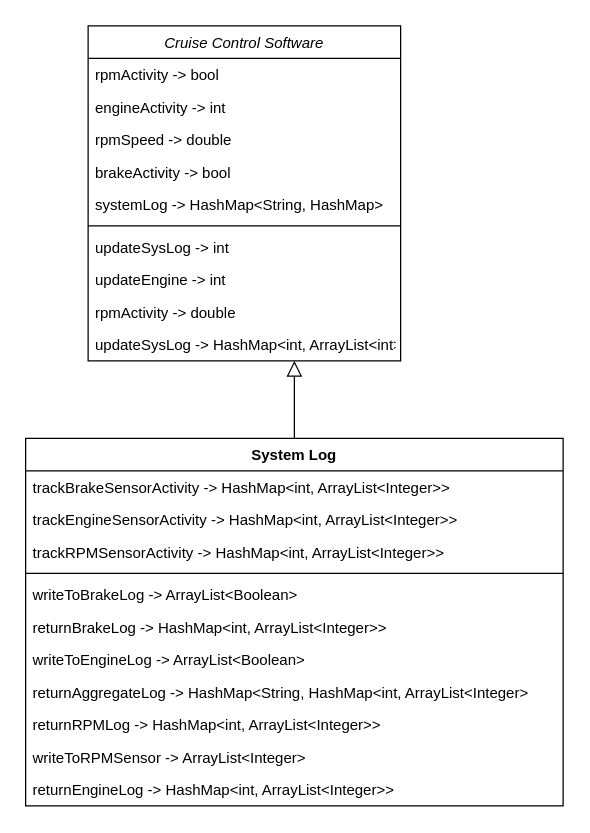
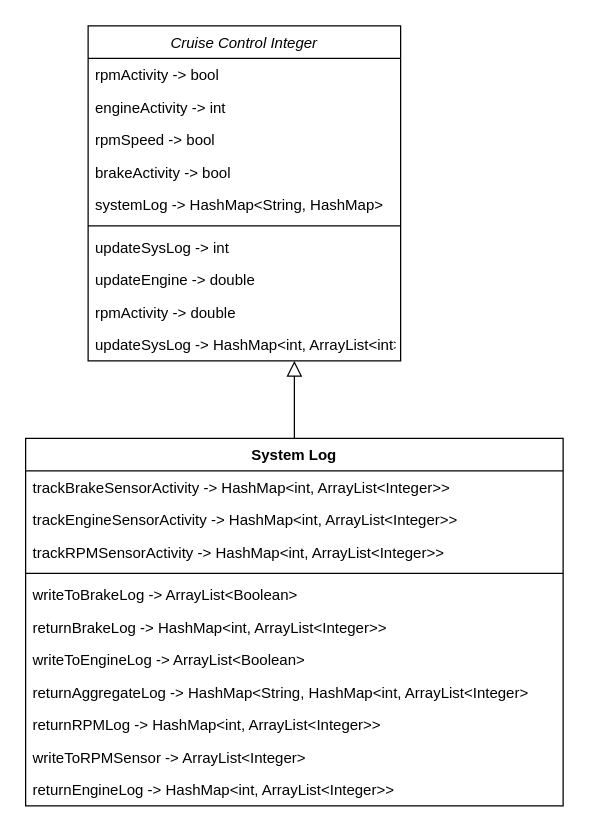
  <mxCell id="0" />
  <mxCell id="1" parent="0" />
- <mxCell id="2" value="Cruise Control Software" style="swimlane;fontStyle=2;align=center;verticalAlign=top;childLayout=stackLayout;horizontal=1;startSize=26;horizontalStack=0;resizeParent=1;resizeLast=0;collapsible=1;marginBottom=0;rounded=0;shadow=0;strokeWidth=1;" parent="1" vertex="1"><mxGeometry x="70" width="250" height="268" as="geometry" y="20"><mxRectangle x="230" y="140" width="160" height="26" as="alternateBounds" /></mxGeometry></mxCell>
+ <mxCell id="2" value="Cruise Control Integer" style="swimlane;fontStyle=2;align=center;verticalAlign=top;childLayout=stackLayout;horizontal=1;startSize=26;horizontalStack=0;resizeParent=1;resizeLast=0;collapsible=1;marginBottom=0;rounded=0;shadow=0;strokeWidth=1;" parent="1" vertex="1"><mxGeometry x="70" width="250" height="268" as="geometry" y="20"><mxRectangle x="230" y="140" width="160" height="26" as="alternateBounds" /></mxGeometry></mxCell>
  <mxCell id="3" value="rpmActivity -&gt; bool" style="text;align=left;verticalAlign=top;spacingLeft=4;spacingRight=4;overflow=hidden;rotatable=0;points=[[0,0.5],[1,0.5]];portConstraint=eastwest;rounded=0;shadow=0;html=0;" parent="2" vertex="1"><mxGeometry y="26" width="250" height="26" as="geometry" /></mxCell>
  <mxCell id="4" value="engineActivity -&gt; int" style="text;align=left;verticalAlign=top;spacingLeft=4;spacingRight=4;overflow=hidden;rotatable=0;points=[[0,0.5],[1,0.5]];portConstraint=eastwest;rounded=0;shadow=0;html=0;" parent="2" vertex="1"><mxGeometry y="52" width="250" height="26" as="geometry" /></mxCell>
- <mxCell id="5" value="rpmSpeed -&gt; double" style="text;align=left;verticalAlign=top;spacingLeft=4;spacingRight=4;overflow=hidden;rotatable=0;points=[[0,0.5],[1,0.5]];portConstraint=eastwest;rounded=0;shadow=0;html=0;" parent="2" vertex="1"><mxGeometry y="78" width="250" height="26" as="geometry" /></mxCell>
+ <mxCell id="5" value="rpmSpeed -&gt; bool" style="text;align=left;verticalAlign=top;spacingLeft=4;spacingRight=4;overflow=hidden;rotatable=0;points=[[0,0.5],[1,0.5]];portConstraint=eastwest;rounded=0;shadow=0;html=0;" parent="2" vertex="1"><mxGeometry y="78" width="250" height="26" as="geometry" /></mxCell>
  <mxCell id="6" value="brakeActivity -&gt; bool" style="text;align=left;verticalAlign=top;spacingLeft=4;spacingRight=4;overflow=hidden;rotatable=0;points=[[0,0.5],[1,0.5]];portConstraint=eastwest;rounded=0;shadow=0;html=0;" parent="2" vertex="1"><mxGeometry y="104" width="250" height="26" as="geometry" /></mxCell>
  <mxCell id="7" value="systemLog -&gt; HashMap&lt;String, HashMap&gt;" style="text;align=left;verticalAlign=top;spacingLeft=4;spacingRight=4;overflow=hidden;rotatable=0;points=[[0,0.5],[1,0.5]];portConstraint=eastwest;rounded=0;shadow=0;html=0;" parent="2" vertex="1"><mxGeometry y="130" width="250" height="26" as="geometry" /></mxCell>
  <mxCell id="8" value="" style="line;html=1;strokeWidth=1;align=left;verticalAlign=middle;spacingTop=-1;spacingLeft=3;spacingRight=3;rotatable=0;labelPosition=right;points=[];portConstraint=eastwest;" parent="2" vertex="1"><mxGeometry y="156" width="250" height="8" as="geometry" /></mxCell>
  <mxCell id="9" value="updateSysLog -&gt; int" style="text;align=left;verticalAlign=top;spacingLeft=4;spacingRight=4;overflow=hidden;rotatable=0;points=[[0,0.5],[1,0.5]];portConstraint=eastwest;rounded=0;shadow=0;html=0;" parent="2" vertex="1"><mxGeometry y="164" width="250" height="26" as="geometry" /></mxCell>
- <mxCell id="10" value="updateEngine -&gt; int" style="text;align=left;verticalAlign=top;spacingLeft=4;spacingRight=4;overflow=hidden;rotatable=0;points=[[0,0.5],[1,0.5]];portConstraint=eastwest;rounded=0;shadow=0;html=0;" parent="2" vertex="1"><mxGeometry y="190" width="250" height="26" as="geometry" /></mxCell>
+ <mxCell id="10" value="updateEngine -&gt; double" style="text;align=left;verticalAlign=top;spacingLeft=4;spacingRight=4;overflow=hidden;rotatable=0;points=[[0,0.5],[1,0.5]];portConstraint=eastwest;rounded=0;shadow=0;html=0;" parent="2" vertex="1"><mxGeometry y="190" width="250" height="26" as="geometry" /></mxCell>
  <mxCell id="11" value="rpmActivity -&gt; double" style="text;align=left;verticalAlign=top;spacingLeft=4;spacingRight=4;overflow=hidden;rotatable=0;points=[[0,0.5],[1,0.5]];portConstraint=eastwest;rounded=0;shadow=0;html=0;" parent="2" vertex="1"><mxGeometry y="216" width="250" height="26" as="geometry" /></mxCell>
  <mxCell id="12" value="updateSysLog -&gt; HashMap&lt;int, ArrayList&lt;int&gt;" style="text;align=left;verticalAlign=top;spacingLeft=4;spacingRight=4;overflow=hidden;rotatable=0;points=[[0,0.5],[1,0.5]];portConstraint=eastwest;rounded=0;shadow=0;html=0;" parent="2" vertex="1"><mxGeometry y="242" width="250" height="26" as="geometry" /></mxCell>
  <mxCell id="13" value="" style="endArrow=block;endSize=10;endFill=0;shadow=0;strokeWidth=1;rounded=0;edgeStyle=elbowEdgeStyle;elbow=vertical;" parent="1" source="14" edge="1" target="12"><mxGeometry width="160" relative="1" as="geometry"><mxPoint x="120" y="610" as="sourcePoint" /><mxPoint x="340" y="240" as="targetPoint" /><Array as="points"><mxPoint x="240" y="350" /><mxPoint x="200" y="610" /><mxPoint x="350" y="593" /><mxPoint x="340" y="280" /><mxPoint x="340" y="280" /><mxPoint x="370" y="270" /></Array></mxGeometry></mxCell>
  <mxCell id="14" value="System Log" style="swimlane;fontStyle=1;align=center;verticalAlign=top;childLayout=stackLayout;horizontal=1;startSize=26;horizontalStack=0;resizeParent=1;resizeParentMax=0;resizeLast=0;collapsible=1;marginBottom=0;" parent="1" vertex="1"><mxGeometry x="20" y="350" width="430" height="294" as="geometry" /></mxCell>
  <mxCell id="15" value="trackBrakeSensorActivity -&gt; HashMap&lt;int, ArrayList&lt;Integer&gt;&gt;" style="text;strokeColor=none;fillColor=none;align=left;verticalAlign=top;spacingLeft=4;spacingRight=4;overflow=hidden;rotatable=0;points=[[0,0.5],[1,0.5]];portConstraint=eastwest;" parent="14" vertex="1"><mxGeometry y="26" width="430" height="26" as="geometry" /></mxCell>
  <mxCell id="16" value="trackEngineSensorActivity -&gt; HashMap&lt;int, ArrayList&lt;Integer&gt;&gt;" style="text;strokeColor=none;fillColor=none;align=left;verticalAlign=top;spacingLeft=4;spacingRight=4;overflow=hidden;rotatable=0;points=[[0,0.5],[1,0.5]];portConstraint=eastwest;" parent="14" vertex="1"><mxGeometry y="52" width="430" height="26" as="geometry" /></mxCell>
  <mxCell id="17" value="trackRPMSensorActivity -&gt; HashMap&lt;int, ArrayList&lt;Integer&gt;&gt;" style="text;strokeColor=none;fillColor=none;align=left;verticalAlign=top;spacingLeft=4;spacingRight=4;overflow=hidden;rotatable=0;points=[[0,0.5],[1,0.5]];portConstraint=eastwest;" parent="14" vertex="1"><mxGeometry y="78" width="430" height="26" as="geometry" /></mxCell>
  <mxCell id="18" value="" style="line;strokeWidth=1;fillColor=none;align=left;verticalAlign=middle;spacingTop=-1;spacingLeft=3;spacingRight=3;rotatable=0;labelPosition=right;points=[];portConstraint=eastwest;" parent="14" vertex="1"><mxGeometry y="104" width="430" height="8" as="geometry" /></mxCell>
  <mxCell id="19" value="writeToBrakeLog -&gt; ArrayList&lt;Boolean&gt; " style="text;strokeColor=none;fillColor=none;align=left;verticalAlign=top;spacingLeft=4;spacingRight=4;overflow=hidden;rotatable=0;points=[[0,0.5],[1,0.5]];portConstraint=eastwest;" parent="14" vertex="1"><mxGeometry y="112" width="430" height="26" as="geometry" /></mxCell>
  <mxCell id="20" value="returnBrakeLog -&gt; HashMap&lt;int, ArrayList&lt;Integer&gt;&gt;" style="text;strokeColor=none;fillColor=none;align=left;verticalAlign=top;spacingLeft=4;spacingRight=4;overflow=hidden;rotatable=0;points=[[0,0.5],[1,0.5]];portConstraint=eastwest;" parent="14" vertex="1"><mxGeometry y="138" width="430" height="26" as="geometry" /></mxCell>
  <mxCell id="21" value="writeToEngineLog -&gt; ArrayList&lt;Boolean&gt; " style="text;strokeColor=none;fillColor=none;align=left;verticalAlign=top;spacingLeft=4;spacingRight=4;overflow=hidden;rotatable=0;points=[[0,0.5],[1,0.5]];portConstraint=eastwest;" parent="14" vertex="1"><mxGeometry y="164" width="430" height="26" as="geometry" /></mxCell>
  <mxCell id="22" value="returnAggregateLog -&gt; HashMap&lt;String, HashMap&lt;int, ArrayList&lt;Integer&gt;" style="text;strokeColor=none;fillColor=none;align=left;verticalAlign=top;spacingLeft=4;spacingRight=4;overflow=hidden;rotatable=0;points=[[0,0.5],[1,0.5]];portConstraint=eastwest;" parent="14" vertex="1"><mxGeometry y="190" width="430" height="26" as="geometry" /></mxCell>
  <mxCell id="23" value="returnRPMLog -&gt; HashMap&lt;int, ArrayList&lt;Integer&gt;&gt;" style="text;strokeColor=none;fillColor=none;align=left;verticalAlign=top;spacingLeft=4;spacingRight=4;overflow=hidden;rotatable=0;points=[[0,0.5],[1,0.5]];portConstraint=eastwest;" parent="14" vertex="1"><mxGeometry y="216" width="430" height="26" as="geometry" /></mxCell>
  <mxCell id="24" value="writeToRPMSensor -&gt; ArrayList&lt;Integer&gt; " style="text;strokeColor=none;fillColor=none;align=left;verticalAlign=top;spacingLeft=4;spacingRight=4;overflow=hidden;rotatable=0;points=[[0,0.5],[1,0.5]];portConstraint=eastwest;" parent="14" vertex="1"><mxGeometry y="242" width="430" height="26" as="geometry" /></mxCell>
  <mxCell id="25" value="returnEngineLog -&gt; HashMap&lt;int, ArrayList&lt;Integer&gt;&gt;" style="text;strokeColor=none;fillColor=none;align=left;verticalAlign=top;spacingLeft=4;spacingRight=4;overflow=hidden;rotatable=0;points=[[0,0.5],[1,0.5]];portConstraint=eastwest;" parent="14" vertex="1"><mxGeometry y="268" width="430" height="26" as="geometry" /></mxCell>
